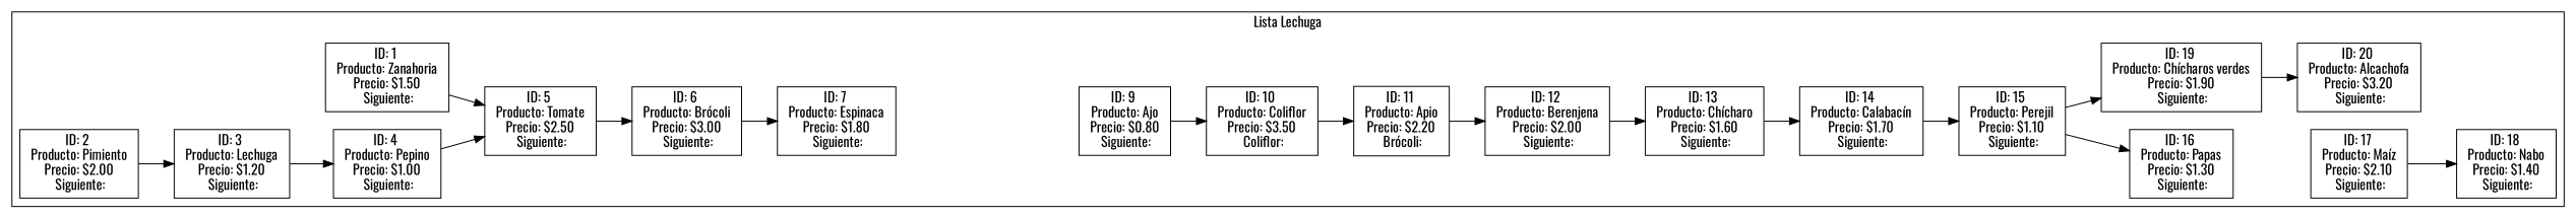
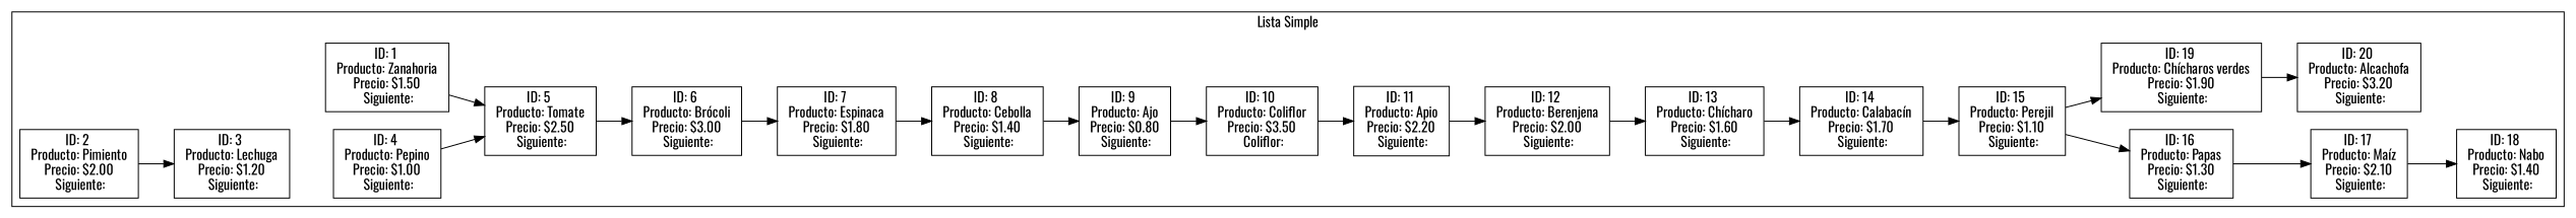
  digraph {
    fontname=Oswald
    rankdir=LR
    node [fontname=Oswald shape=record]
    edge [fontname=Oswald]
    n1 [label="{<data> ID: 1 \n Producto: Zanahoria \n Precio: $1.50 \n Siguiente: }"]
    n2 [label="{<data> ID: 2 \n Producto: Pimiento \n Precio: $2.00 \n Siguiente: }"]
    n3 [label="{<data> ID: 3 \n Producto: Lechuga \n Precio: $1.20 \n Siguiente: }"]
    n4 [label="{<data> ID: 4 \n Producto: Pepino \n Precio: $1.00 \n Siguiente: }"]
    n5 [label="{<data> ID: 5 \n Producto: Tomate \n Precio: $2.50 \n Siguiente: }"]
    n6 [label="{<data> ID: 6 \n Producto: Brócoli \n Precio: $3.00 \n Siguiente: }"]
    n7 [label="{<data> ID: 7 \n Producto: Espinaca \n Precio: $1.80 \n Siguiente: }"]
+   n8 [label="{<data> ID: 8 \n Producto: Cebolla \n Precio: $1.40 \n Siguiente: }"]
    n9 [label="{<data> ID: 9 \n Producto: Ajo \n Precio: $0.80 \n Siguiente: }"]
    n10 [label="{<data> ID: 10 \n Producto: Coliflor \n Precio: $3.50 \n Coliflor: }"]
-   n11 [label="{<data> ID: 11 \n Producto: Apio \n Precio: $2.20 \n Brócoli: }"]
+   n11 [label="{<data> ID: 11 \n Producto: Apio \n Precio: $2.20 \n Siguiente: }"]
    n12 [label="{<data> ID: 12 \n Producto: Berenjena \n Precio: $2.00 \n Siguiente: }"]
    n13 [label="{<data> ID: 13 \n Producto: Chícharo \n Precio: $1.60 \n Siguiente: }"]
    n14 [label="{<data> ID: 14 \n Producto: Calabacín \n Precio: $1.70 \n Siguiente: }"]
    n15 [label="{<data> ID: 15 \n Producto: Perejil \n Precio: $1.10 \n Siguiente: }"]
    n16 [label="{<data> ID: 16 \n Producto: Papas \n Precio: $1.30 \n Siguiente: }"]
    n17 [label="{<data> ID: 17 \n Producto: Maíz \n Precio: $2.10 \n Siguiente: }"]
    n18 [label="{<data> ID: 18 \n Producto: Nabo \n Precio: $1.40 \n Siguiente: }"]
    n19 [label="{<data> ID: 19 \n Producto: Chícharos verdes \n Precio: $1.90 \n Siguiente: }"]
    n20 [label="{<data> ID: 20 \n Producto: Alcachofa \n Precio: $3.20 \n Siguiente: }"]
    subgraph cluster_1 {
-     label="Lista Lechuga"
+     label="Lista Simple"
      n1
      n2
      n3
      n4
      n5
      n6
      n7
+     n8
      n9
      n10
      n11
      n12
      n13
      n14
      n15
      n16
      n17
      n18
      n19
      n20
    }
    n1 -> n5
    n2 -> n3
-   n3 -> n4
    n4 -> n5
    n5 -> n6
    n6 -> n7
+   n7 -> n8
+   n8 -> n9
    n9 -> n10
    n10 -> n11
    n11 -> n12
    n12 -> n13
    n13 -> n14
    n14 -> n15
    n15 -> n16
    n15 -> n19
+   n16 -> n17
    n17 -> n18
    n19 -> n20
  }
